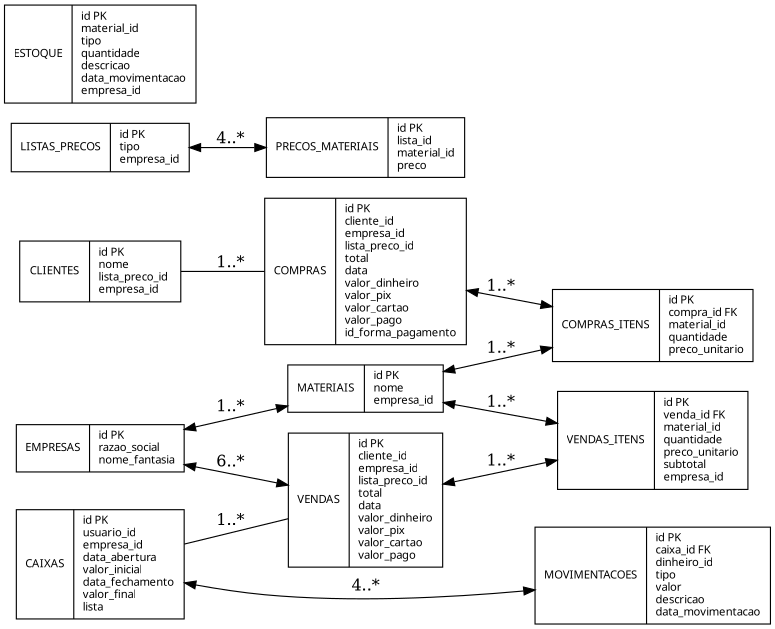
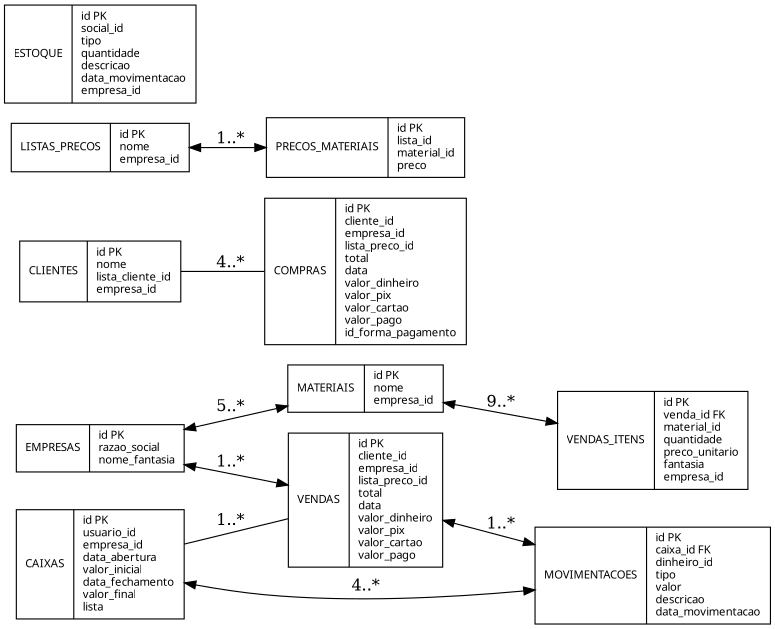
  digraph {
    rankdir=LR
    node [fontname=Verdana fontsize=10 shape=record]
    edge [dir=both]
-   n1 [label="{CLIENTES|id PK\lnome\llista_preco_id\lempresa_id\l}"]
+   n1 [label="{CLIENTES|id PK\lnome\llista_cliente_id\lempresa_id\l}"]
    n2 [label="{COMPRAS|id PK\lcliente_id\lempresa_id\llista_preco_id\ltotal\ldata\lvalor_dinheiro\lvalor_pix\lvalor_cartao\lvalor_pago\lid_forma_pagamento\l}"]
    n3 [label="{VENDAS|id PK\lcliente_id\lempresa_id\llista_preco_id\ltotal\ldata\lvalor_dinheiro\lvalor_pix\lvalor_cartao\lvalor_pago\l}"]
-   n4 [label="{VENDAS_ITENS|id PK\lvenda_id FK\lmaterial_id\lquantidade\lpreco_unitario\lsubtotal\lempresa_id\l}"]
-   n5 [label="{COMPRAS_ITENS|id PK\lcompra_id FK\lmaterial_id\lquantidade\lpreco_unitario\l}"]
-   n6 [label="{LISTAS_PRECOS|id PK\ltipo\lempresa_id\l}"]
+   n4 [label="{VENDAS_ITENS|id PK\lvenda_id FK\lmaterial_id\lquantidade\lpreco_unitario\lfantasia\lempresa_id\l}"]
+   n6 [label="{LISTAS_PRECOS|id PK\lnome\lempresa_id\l}"]
    n7 [label="{PRECOS_MATERIAIS|id PK\llista_id\lmaterial_id\lpreco\l}"]
    n8 [label="{MATERIAIS|id PK\lnome\lempresa_id\l}"]
    n9 [label="{CAIXAS|id PK\lusuario_id\lempresa_id\ldata_abertura\lvalor_inicial\ldata_fechamento\lvalor_final\llista\l}"]
    n10 [label="{MOVIMENTACOES|id PK\lcaixa_id FK\ldinheiro_id\ltipo\lvalor\ldescricao\ldata_movimentacao\l}"]
-   n11 [label="{ESTOQUE|id PK\lmaterial_id\ltipo\lquantidade\ldescricao\ldata_movimentacao\lempresa_id\l}"]
+   n11 [label="{ESTOQUE|id PK\lsocial_id\ltipo\lquantidade\ldescricao\ldata_movimentacao\lempresa_id\l}"]
    n12 [label="{EMPRESAS|id PK\lrazao_social\lnome_fantasia\l}"]
-   n1 -> n2 [arrowhead=none arrowtail=none label="1..*" dir=""]
-   n2 -> n5 [label="1..*"]
-   n3 -> n4 [label="1..*"]
-   n6 -> n7 [label="4..*"]
-   n8 -> n4 [label="1..*"]
-   n8 -> n5 [label="1..*"]
+   n1 -> n2 [arrowhead=none arrowtail=none label="4..*" dir=""]
+   n3 -> n10 [label="1..*"]
+   n6 -> n7 [label="1..*"]
+   n8 -> n4 [label="9..*"]
    n9 -> n3 [arrowhead=none arrowtail=none label="1..*" dir=""]
    n9 -> n10 [label="4..*"]
-   n12 -> n3 [label="6..*"]
-   n12 -> n8 [label="1..*"]
+   n12 -> n3 [label="1..*"]
+   n12 -> n8 [label="5..*"]
  }
